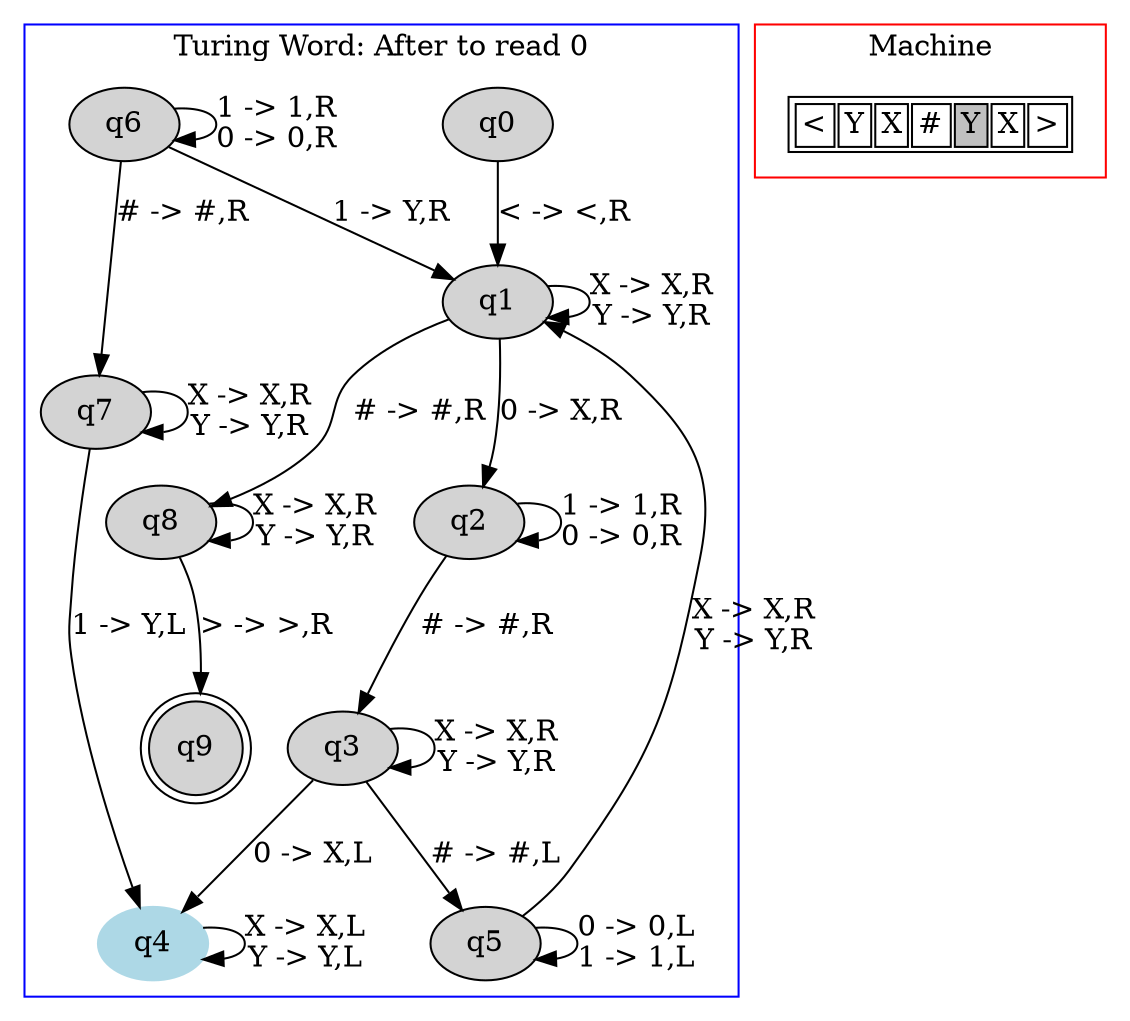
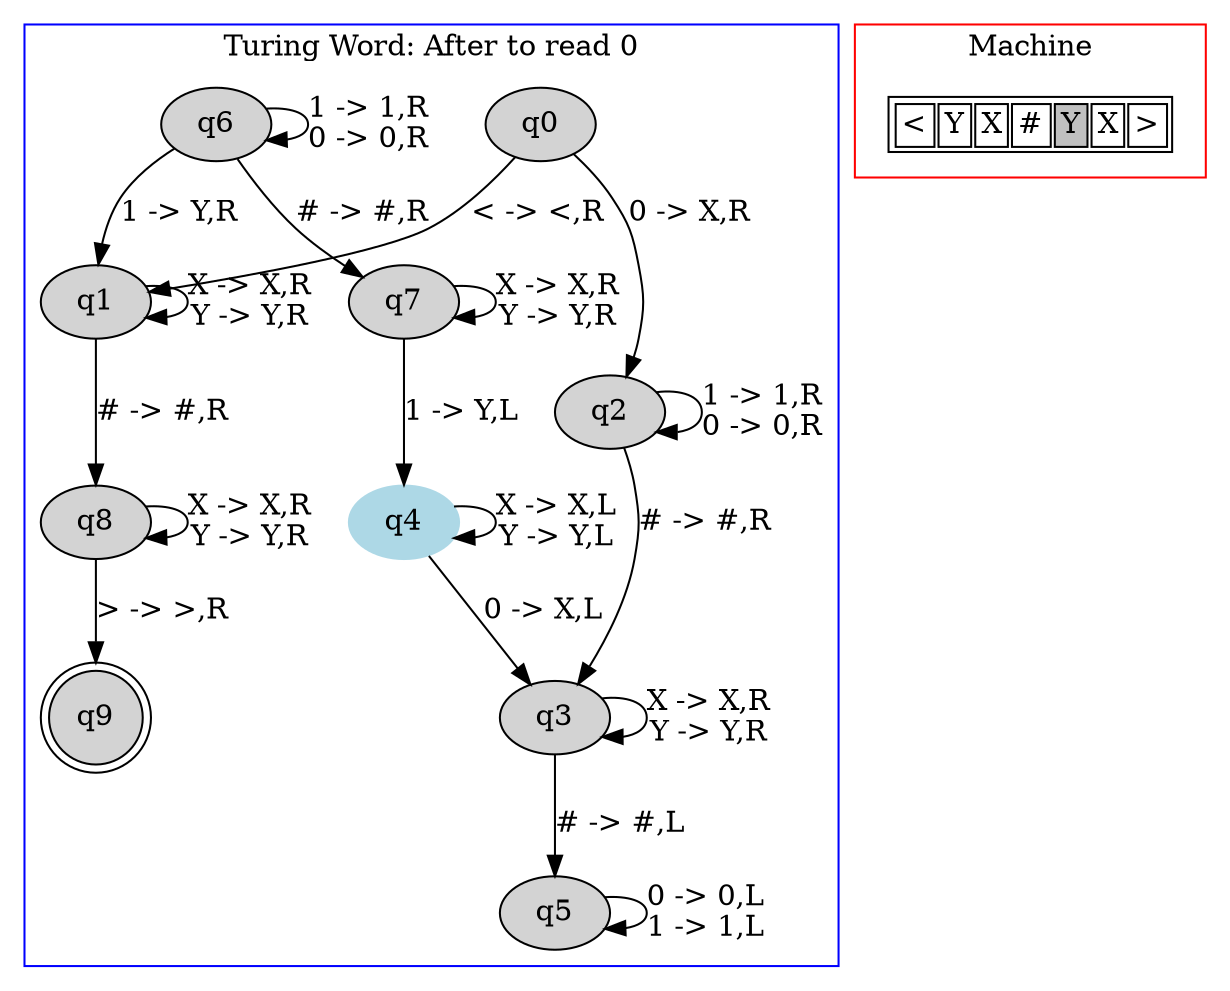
  digraph {
    node [style=filled]
    q0
    q1
    q2
    q6
    q8
    q3
    q4 [color=lightblue]
    q5
    q7
    q9 [shape=doublecircle]
    n11 [label=<<TABLE> <TR> <TD><FONT>&lt;</FONT></TD> <TD><FONT>Y</FONT></TD> <TD><FONT>X</FONT></TD> <TD><FONT>#</FONT></TD> <TD BGCOLOR="gray"><FONT>Y</FONT></TD> <TD><FONT>X</FONT></TD> <TD><FONT>&gt;</FONT></TD> </TR> </TABLE>> shape=plaintext style=""]
    subgraph cluster_1 {
      color=blue
      label="Turing Word: After to read 0"
      q0
      q1
      q2
      q6
      q8
      q3
      q4
      q5
      q7
      q9
    }
    subgraph cluster_2 {
      color=red
      label=Machine
      n11
    }
    q0 -> q1 [label="< -> <,R"]
    q1 -> q1 [label="X -> X,R\nY -> Y,R"]
-   q1 -> q2 [label="0 -> X,R"]
+   q0 -> q2 [label="0 -> X,R"]
    q1 -> q8 [label="# -> #,R"]
    q2 -> q2 [label="1 -> 1,R\n0 -> 0,R"]
    q2 -> q3 [label="# -> #,R"]
    q6 -> q1 [label="1 -> Y,R"]
    q6 -> q6 [label="1 -> 1,R\n0 -> 0,R"]
    q6 -> q7 [label="# -> #,R"]
    q8 -> q8 [label="X -> X,R\nY -> Y,R"]
    q8 -> q9 [label="> -> >,R"]
    q3 -> q3 [label="X -> X,R\nY -> Y,R"]
-   q3 -> q4 [label="0 -> X,L"]
+   q4 -> q3 [label="0 -> X,L"]
    q3 -> q5 [label="# -> #,L"]
    q4 -> q4 [label="X -> X,L\nY -> Y,L"]
-   q5 -> q1 [label="X -> X,R\nY -> Y,R"]
    q5 -> q5 [label="0 -> 0,L\n1 -> 1,L"]
    q7 -> q4 [label="1 -> Y,L"]
    q7 -> q7 [label="X -> X,R\nY -> Y,R"]
  }
